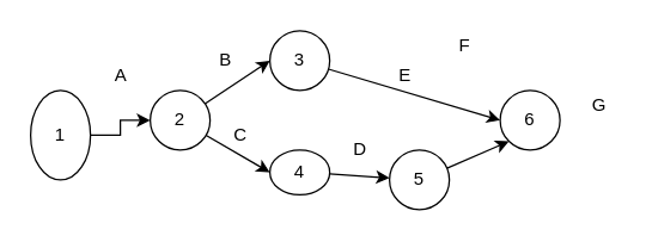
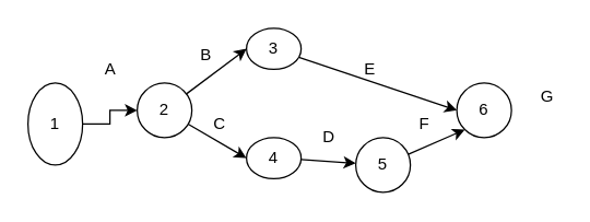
  <mxCell id="0" />
  <mxCell id="1" parent="0" />
  <mxCell id="2" value="" style="edgeStyle=orthogonalEdgeStyle;rounded=0;orthogonalLoop=1;jettySize=auto;html=1;" edge="1" parent="1" source="3" target="6"><mxGeometry relative="1" as="geometry" /></mxCell>
  <mxCell id="3" value="1" style="ellipse;whiteSpace=wrap;html=1;aspect=fixed;" vertex="1" parent="1"><mxGeometry x="20" y="60" width="40" height="60" as="geometry" /></mxCell>
  <mxCell id="4" style="edgeStyle=none;rounded=0;orthogonalLoop=1;jettySize=auto;html=1;entryX=0;entryY=0.5;entryDx=0;entryDy=0;" edge="1" parent="1" source="6" target="15"><mxGeometry relative="1" as="geometry" /></mxCell>
  <mxCell id="5" style="edgeStyle=none;rounded=0;orthogonalLoop=1;jettySize=auto;html=1;entryX=0;entryY=0.5;entryDx=0;entryDy=0;" edge="1" parent="1" source="6" target="8"><mxGeometry relative="1" as="geometry" /></mxCell>
  <mxCell id="6" value="2" style="ellipse;whiteSpace=wrap;html=1;aspect=fixed;" vertex="1" parent="1"><mxGeometry x="100" y="60" width="40" height="40" as="geometry" /></mxCell>
  <mxCell id="7" value="" style="edgeStyle=none;rounded=0;orthogonalLoop=1;jettySize=auto;html=1;" edge="1" parent="1" source="8" target="19"><mxGeometry relative="1" as="geometry" /></mxCell>
  <mxCell id="8" value="4" style="ellipse;whiteSpace=wrap;html=1;aspect=fixed;" vertex="1" parent="1"><mxGeometry x="180" y="100" width="40" height="30" as="geometry" /></mxCell>
  <mxCell id="9" value="A" style="text;html=1;align=center;verticalAlign=middle;resizable=0;points=[];autosize=1;strokeColor=none;fillColor=none;" vertex="1" parent="1"><mxGeometry x="70" y="40" width="20" height="20" as="geometry" /></mxCell>
  <mxCell id="10" value="B" style="text;html=1;align=center;verticalAlign=middle;resizable=0;points=[];autosize=1;strokeColor=none;fillColor=none;" vertex="1" parent="1"><mxGeometry x="140" y="30" width="20" height="20" as="geometry" /></mxCell>
  <mxCell id="11" value="C" style="text;html=1;align=center;verticalAlign=middle;resizable=0;points=[];autosize=1;strokeColor=none;fillColor=none;" vertex="1" parent="1"><mxGeometry x="150" y="80" width="20" height="20" as="geometry" /></mxCell>
  <mxCell id="12" value="D" style="text;html=1;align=center;verticalAlign=middle;resizable=0;points=[];autosize=1;strokeColor=none;fillColor=none;" vertex="1" parent="1"><mxGeometry x="230" y="90" width="20" height="20" as="geometry" /></mxCell>
  <mxCell id="13" value="E" style="text;html=1;align=center;verticalAlign=middle;resizable=0;points=[];autosize=1;strokeColor=none;fillColor=none;" vertex="1" parent="1"><mxGeometry x="260" y="40" width="20" height="20" as="geometry" /></mxCell>
  <mxCell id="14" style="edgeStyle=none;rounded=0;orthogonalLoop=1;jettySize=auto;html=1;entryX=0;entryY=0.5;entryDx=0;entryDy=0;" edge="1" parent="1" source="15" target="20"><mxGeometry relative="1" as="geometry" /></mxCell>
- <mxCell id="15" value="3" style="ellipse;whiteSpace=wrap;html=1;aspect=fixed;" vertex="1" parent="1"><mxGeometry x="180" y="20" width="40" height="40" as="geometry" /></mxCell>
- <mxCell id="16" value="F" style="text;html=1;align=center;verticalAlign=middle;resizable=0;points=[];autosize=1;strokeColor=none;fillColor=none;" vertex="1" parent="1"><mxGeometry x="300" y="20" width="20" height="20" as="geometry" /></mxCell>
+ <mxCell id="15" value="3" style="ellipse;whiteSpace=wrap;html=1;aspect=fixed;" vertex="1" parent="1"><mxGeometry x="180" y="20" width="40" height="30" as="geometry" /></mxCell>
+ <mxCell id="16" value="F" style="text;html=1;align=center;verticalAlign=middle;resizable=0;points=[];autosize=1;strokeColor=none;fillColor=none;" vertex="1" parent="1"><mxGeometry x="300" y="80" width="20" height="20" as="geometry" /></mxCell>
  <mxCell id="17" value="G" style="text;html=1;align=center;verticalAlign=middle;resizable=0;points=[];autosize=1;strokeColor=none;fillColor=none;" vertex="1" parent="1"><mxGeometry x="390" y="60" width="20" height="20" as="geometry" /></mxCell>
  <mxCell id="18" style="edgeStyle=none;rounded=0;orthogonalLoop=1;jettySize=auto;html=1;entryX=0;entryY=1;entryDx=0;entryDy=0;" edge="1" parent="1" source="19" target="20"><mxGeometry relative="1" as="geometry" /></mxCell>
  <mxCell id="19" value="5" style="ellipse;whiteSpace=wrap;html=1;aspect=fixed;" vertex="1" parent="1"><mxGeometry x="260" y="100" width="40" height="40" as="geometry" /></mxCell>
  <mxCell id="20" value="6" style="ellipse;whiteSpace=wrap;html=1;aspect=fixed;" vertex="1" parent="1"><mxGeometry x="334" y="60" width="40" height="40" as="geometry" /></mxCell>
